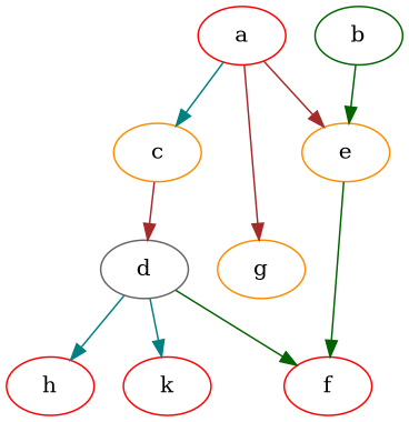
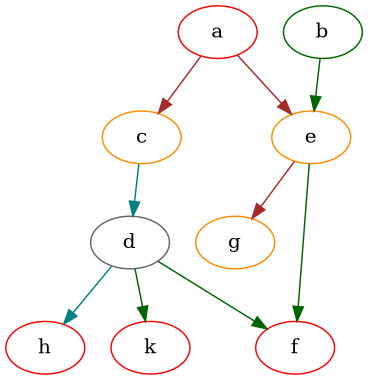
  digraph {
    node [color=red]
    edge [Weight=2 color=darkgreen]
    a [Weight=3]
    c [Weight=5 color=darkorange]
    e [Weight=6 color=darkorange]
    d [Weight=1 color=gray40]
    f [Weight=1]
    g [Weight=2 color=darkorange]
    b [Weight=2 color=darkgreen]
    h
    k
-   a -> c [color=teal]
+   a -> c [color=brown]
    a -> e [Weight=5 color=brown]
-   c -> d [Weight=7 color=brown]
+   c -> d [Weight=7 color=teal]
    e -> f [Weight=1]
-   a -> g [Weight=7 color=brown]
+   e -> g [Weight=7 color=brown]
    d -> f
    d -> h [Weight=4 color=teal]
-   d -> k [Weight=6 color=teal]
+   d -> k [Weight=6]
    b -> e [Weight=3]
  }
